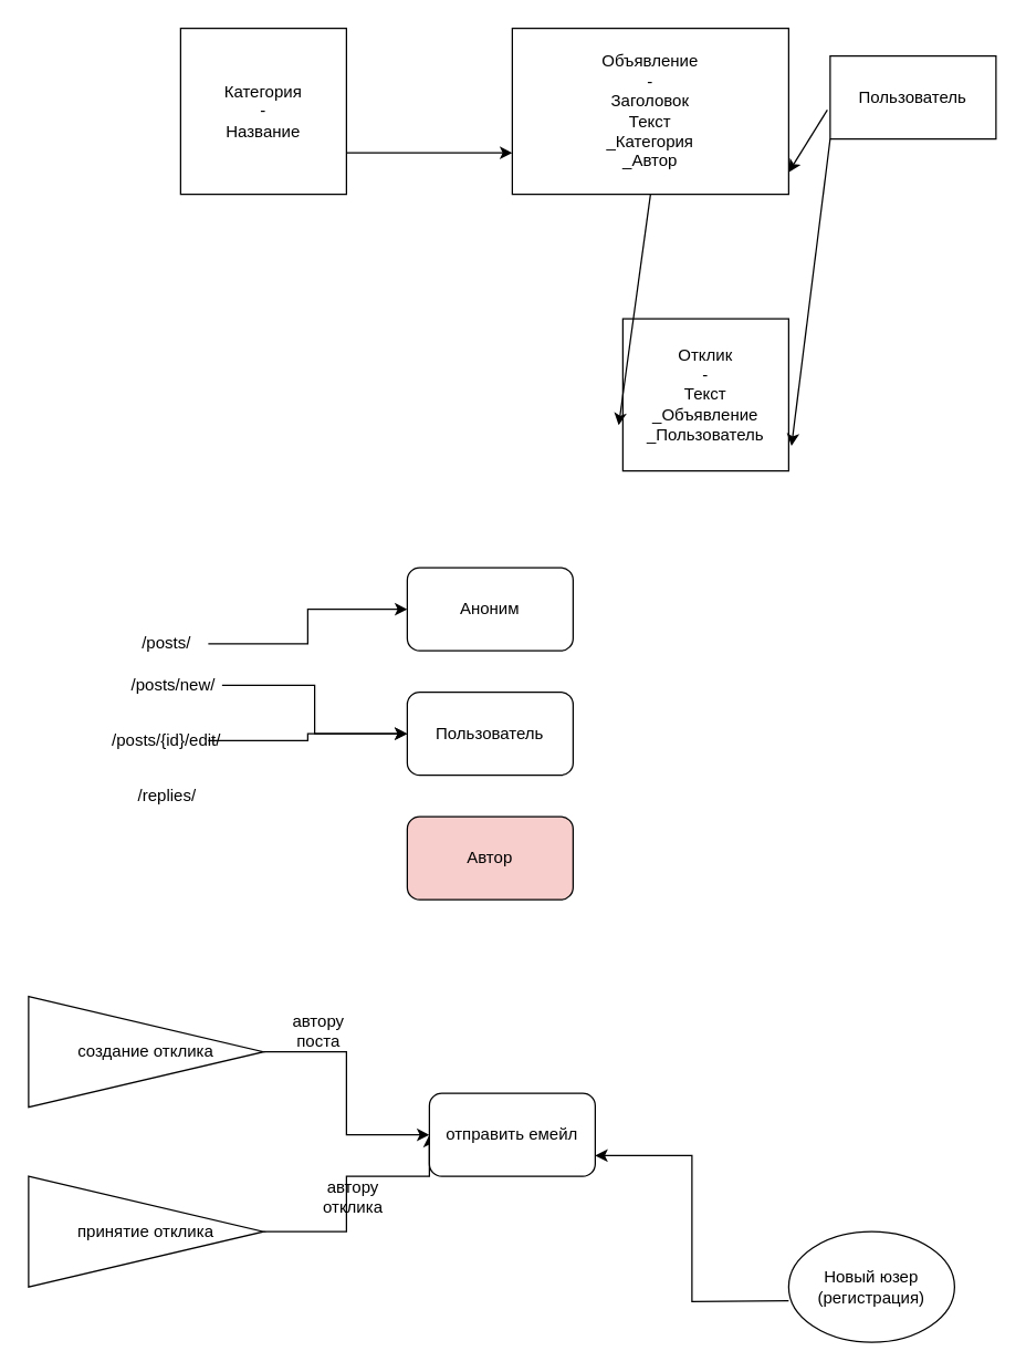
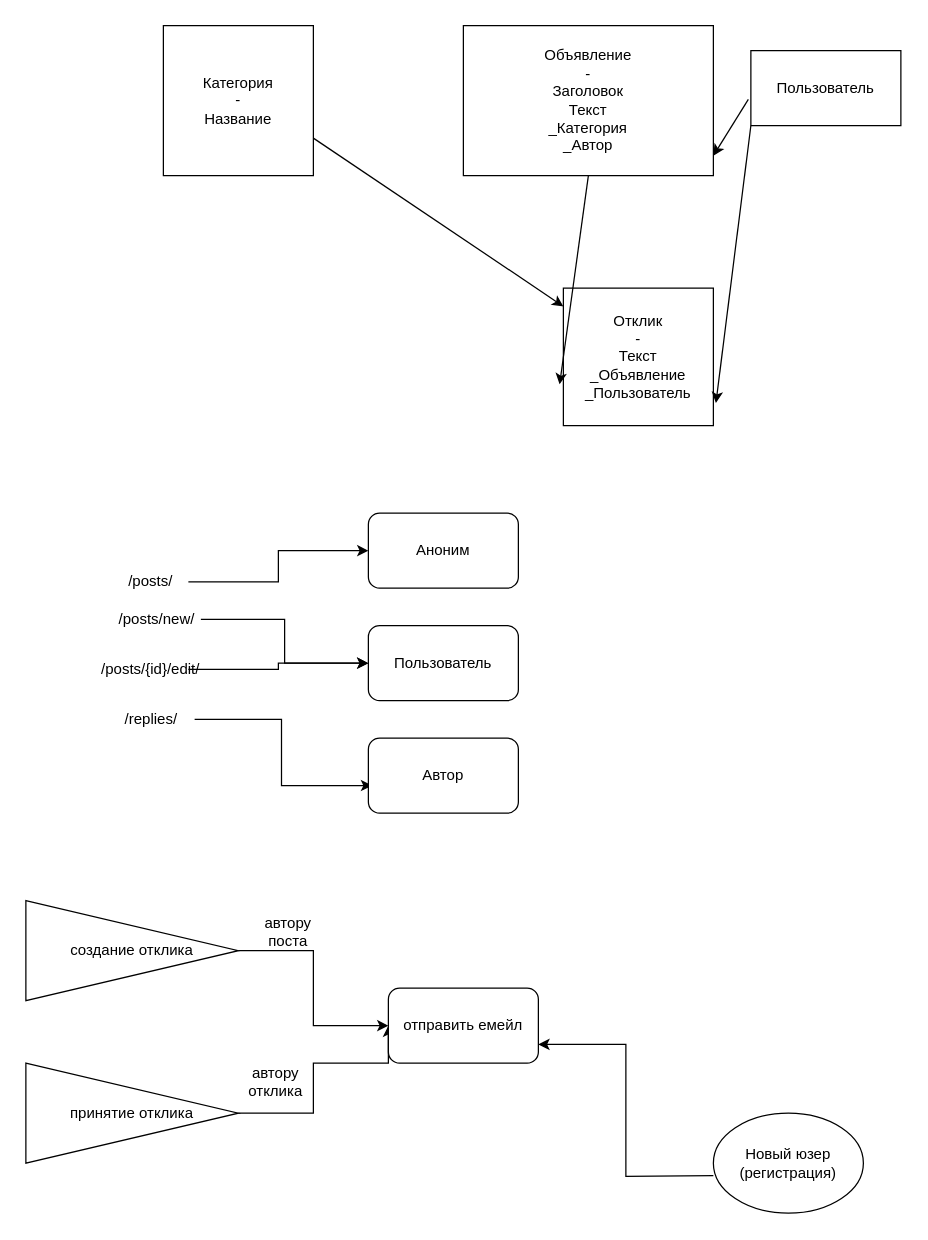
  <mxCell id="0" />
  <mxCell id="1" parent="0" />
  <mxCell id="2" value="Категория&lt;br&gt;-&lt;br&gt;Название" style="rounded=0;whiteSpace=wrap;html=1;" parent="1" vertex="1"><mxGeometry x="130" y="20" width="120" height="120" as="geometry" /></mxCell>
  <mxCell id="3" value="Объявление&lt;br&gt;-&lt;br&gt;Заголовок&lt;br&gt;Текст&lt;br&gt;_Категория&lt;br&gt;_Автор" style="rounded=0;whiteSpace=wrap;html=1;" parent="1" vertex="1"><mxGeometry x="370" y="20" width="200" height="120" as="geometry" /></mxCell>
- <mxCell id="4" value="" style="endArrow=classic;html=1;rounded=0;exitX=1;exitY=0.75;exitDx=0;exitDy=0;entryX=0;entryY=0.75;entryDx=0;entryDy=0;" parent="1" source="2" target="3" edge="1"><mxGeometry width="50" height="50" relative="1" as="geometry"><mxPoint x="390" y="340" as="sourcePoint" /><mxPoint x="440" y="290" as="targetPoint" /></mxGeometry></mxCell>
+ <mxCell id="4" value="" style="endArrow=classic;html=1;rounded=0;exitX=1;exitY=0.75;exitDx=0;exitDy=0;" parent="1" source="2" target="7" edge="1"><mxGeometry width="50" height="50" relative="1" as="geometry"><mxPoint x="390" y="340" as="sourcePoint" /><mxPoint x="440" y="290" as="targetPoint" /></mxGeometry></mxCell>
  <mxCell id="5" value="Пользователь" style="rounded=0;whiteSpace=wrap;html=1;" parent="1" vertex="1"><mxGeometry x="600" y="40" width="120" height="60" as="geometry" /></mxCell>
  <mxCell id="6" value="" style="endArrow=classic;html=1;rounded=0;exitX=-0.017;exitY=0.65;exitDx=0;exitDy=0;exitPerimeter=0;entryX=1;entryY=0.867;entryDx=0;entryDy=0;entryPerimeter=0;" parent="1" source="5" target="3" edge="1"><mxGeometry width="50" height="50" relative="1" as="geometry"><mxPoint x="390" y="340" as="sourcePoint" /><mxPoint x="440" y="290" as="targetPoint" /></mxGeometry></mxCell>
  <mxCell id="7" value="Отклик&lt;br&gt;-&lt;br&gt;Текст&lt;br&gt;_Объявление&lt;br&gt;_Пользователь" style="rounded=0;whiteSpace=wrap;html=1;" parent="1" vertex="1"><mxGeometry x="450" y="230" width="120" height="110" as="geometry" /></mxCell>
  <mxCell id="8" value="" style="endArrow=classic;html=1;rounded=0;exitX=0;exitY=1;exitDx=0;exitDy=0;entryX=1.017;entryY=0.836;entryDx=0;entryDy=0;entryPerimeter=0;" parent="1" source="5" target="7" edge="1"><mxGeometry width="50" height="50" relative="1" as="geometry"><mxPoint x="390" y="340" as="sourcePoint" /><mxPoint x="440" y="290" as="targetPoint" /></mxGeometry></mxCell>
  <mxCell id="9" value="" style="endArrow=classic;html=1;rounded=0;exitX=0.5;exitY=1;exitDx=0;exitDy=0;entryX=-0.025;entryY=0.7;entryDx=0;entryDy=0;entryPerimeter=0;" parent="1" source="3" target="7" edge="1"><mxGeometry width="50" height="50" relative="1" as="geometry"><mxPoint x="390" y="340" as="sourcePoint" /><mxPoint x="440" y="290" as="targetPoint" /></mxGeometry></mxCell>
  <mxCell id="10" style="edgeStyle=orthogonalEdgeStyle;rounded=0;orthogonalLoop=1;jettySize=auto;html=1;entryX=0;entryY=0.5;entryDx=0;entryDy=0;" parent="1" source="11" target="18" edge="1"><mxGeometry relative="1" as="geometry" /></mxCell>
  <mxCell id="11" value="/posts/" style="text;html=1;strokeColor=none;fillColor=none;align=center;verticalAlign=middle;whiteSpace=wrap;rounded=0;" parent="1" vertex="1"><mxGeometry x="90" y="450" width="60" height="30" as="geometry" /></mxCell>
+ <mxCell id="12" style="edgeStyle=orthogonalEdgeStyle;rounded=0;orthogonalLoop=1;jettySize=auto;html=1;entryX=0.025;entryY=0.633;entryDx=0;entryDy=0;entryPerimeter=0;" parent="1" source="13" target="20" edge="1"><mxGeometry relative="1" as="geometry" /></mxCell>
  <mxCell id="13" value="/replies/" style="text;html=1;align=center;verticalAlign=middle;resizable=0;points=[];autosize=1;strokeColor=none;fillColor=none;" parent="1" vertex="1"><mxGeometry x="85" y="560" width="70" height="30" as="geometry" /></mxCell>
  <mxCell id="14" style="edgeStyle=orthogonalEdgeStyle;rounded=0;orthogonalLoop=1;jettySize=auto;html=1;entryX=0;entryY=0.5;entryDx=0;entryDy=0;" parent="1" source="15" target="19" edge="1"><mxGeometry relative="1" as="geometry" /></mxCell>
  <mxCell id="15" value="/posts/new/" style="text;html=1;strokeColor=none;fillColor=none;align=center;verticalAlign=middle;whiteSpace=wrap;rounded=0;" parent="1" vertex="1"><mxGeometry x="90" y="480" width="70" height="30" as="geometry" /></mxCell>
  <mxCell id="16" style="edgeStyle=orthogonalEdgeStyle;rounded=0;orthogonalLoop=1;jettySize=auto;html=1;entryX=0;entryY=0.5;entryDx=0;entryDy=0;" parent="1" source="17" target="19" edge="1"><mxGeometry relative="1" as="geometry" /></mxCell>
  <mxCell id="17" value="/posts/{id}/edit/" style="text;html=1;strokeColor=none;fillColor=none;align=center;verticalAlign=middle;whiteSpace=wrap;rounded=0;" parent="1" vertex="1"><mxGeometry x="90" y="520" width="60" height="30" as="geometry" /></mxCell>
  <mxCell id="18" value="Аноним" style="rounded=1;whiteSpace=wrap;html=1;" parent="1" vertex="1"><mxGeometry x="294" y="410" width="120" height="60" as="geometry" /></mxCell>
  <mxCell id="19" value="Пользователь" style="rounded=1;whiteSpace=wrap;html=1;" parent="1" vertex="1"><mxGeometry x="294" y="500" width="120" height="60" as="geometry" /></mxCell>
- <mxCell id="20" value="Автор" style="rounded=1;whiteSpace=wrap;html=1;fillColor=#f8cecc;" parent="1" vertex="1"><mxGeometry x="294" y="590" width="120" height="60" as="geometry" /></mxCell>
+ <mxCell id="20" value="Автор" style="rounded=1;whiteSpace=wrap;html=1;" parent="1" vertex="1"><mxGeometry x="294" y="590" width="120" height="60" as="geometry" /></mxCell>
  <mxCell id="21" style="edgeStyle=orthogonalEdgeStyle;rounded=0;orthogonalLoop=1;jettySize=auto;html=1;entryX=0;entryY=0.5;entryDx=0;entryDy=0;" edge="1" parent="1" source="22" target="25"><mxGeometry relative="1" as="geometry" /></mxCell>
  <mxCell id="22" value="создание отклика" style="triangle;whiteSpace=wrap;html=1;" vertex="1" parent="1"><mxGeometry x="20" y="720" width="170" height="80" as="geometry" /></mxCell>
  <mxCell id="23" style="edgeStyle=orthogonalEdgeStyle;rounded=0;orthogonalLoop=1;jettySize=auto;html=1;entryX=0;entryY=0.5;entryDx=0;entryDy=0;" edge="1" parent="1" source="24" target="25"><mxGeometry relative="1" as="geometry"><Array as="points"><mxPoint x="250" y="890" /><mxPoint x="250" y="850" /><mxPoint x="310" y="850" /></Array></mxGeometry></mxCell>
  <mxCell id="24" value="принятие отклика" style="triangle;whiteSpace=wrap;html=1;" vertex="1" parent="1"><mxGeometry x="20" y="850" width="170" height="80" as="geometry" /></mxCell>
  <mxCell id="25" value="отправить емейл" style="rounded=1;whiteSpace=wrap;html=1;" vertex="1" parent="1"><mxGeometry x="310" y="790" width="120" height="60" as="geometry" /></mxCell>
  <mxCell id="26" style="edgeStyle=orthogonalEdgeStyle;rounded=0;orthogonalLoop=1;jettySize=auto;html=1;entryX=1;entryY=0.75;entryDx=0;entryDy=0;" edge="1" parent="1" target="25"><mxGeometry relative="1" as="geometry"><mxPoint x="570" y="940" as="sourcePoint" /></mxGeometry></mxCell>
  <mxCell id="27" value="" style="ellipse;whiteSpace=wrap;html=1;" vertex="1" parent="1"><mxGeometry x="570" y="890" width="120" height="80" as="geometry" /></mxCell>
  <mxCell id="28" value="Новый юзер (регистрация)" style="text;html=1;strokeColor=none;fillColor=none;align=center;verticalAlign=middle;whiteSpace=wrap;rounded=0;" vertex="1" parent="1"><mxGeometry x="600" y="915" width="60" height="30" as="geometry" /></mxCell>
  <mxCell id="29" value="автору поста" style="text;html=1;strokeColor=none;fillColor=none;align=center;verticalAlign=middle;whiteSpace=wrap;rounded=0;" vertex="1" parent="1"><mxGeometry x="200" y="730" width="60" height="30" as="geometry" /></mxCell>
- <mxCell id="30" value="автору отклика" style="text;html=1;strokeColor=none;fillColor=none;align=center;verticalAlign=middle;whiteSpace=wrap;rounded=0;" vertex="1" parent="1"><mxGeometry x="225" y="850" width="60" height="30" as="geometry" /></mxCell>
+ <mxCell id="30" value="автору отклика" style="text;html=1;strokeColor=none;fillColor=none;align=center;verticalAlign=middle;whiteSpace=wrap;rounded=0;" vertex="1" parent="1"><mxGeometry x="190" y="850" width="60" height="30" as="geometry" /></mxCell>
